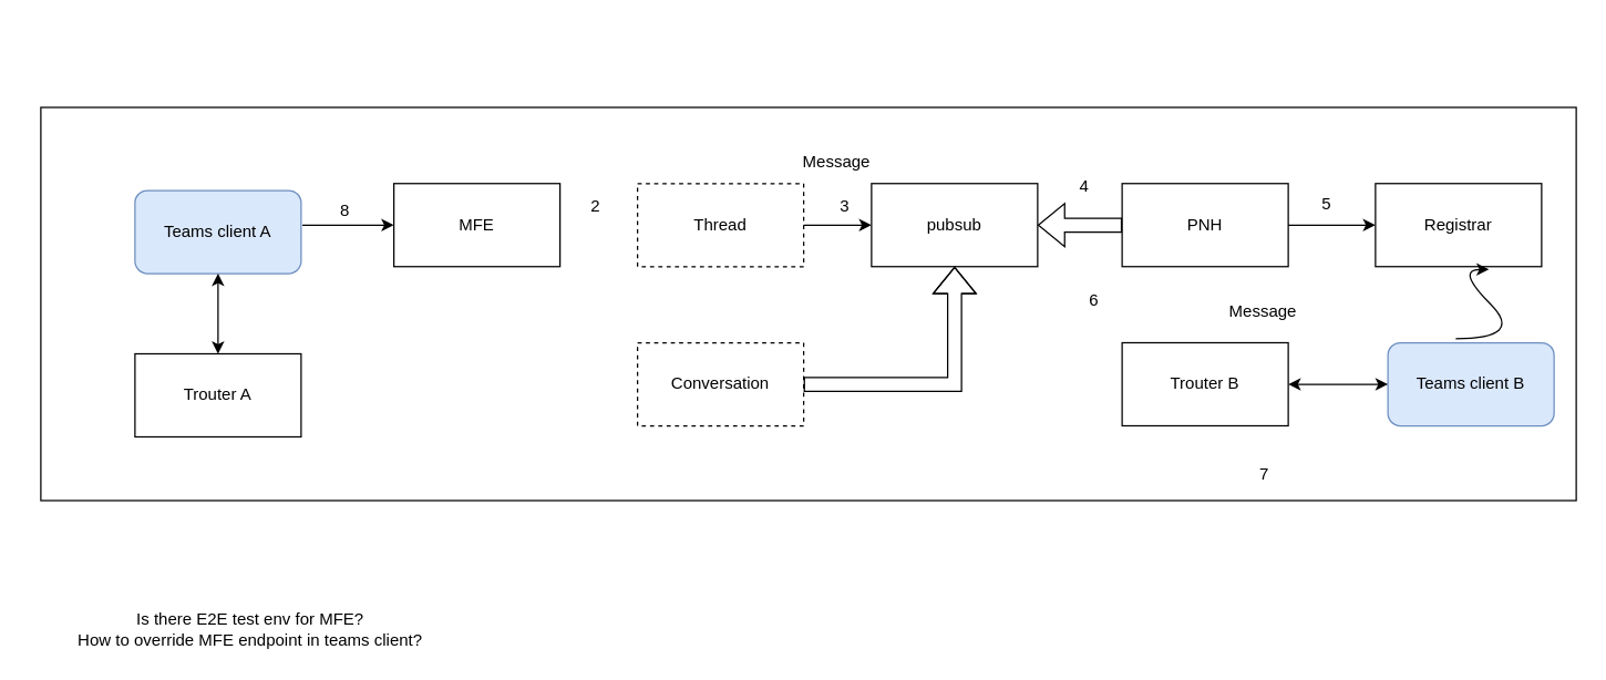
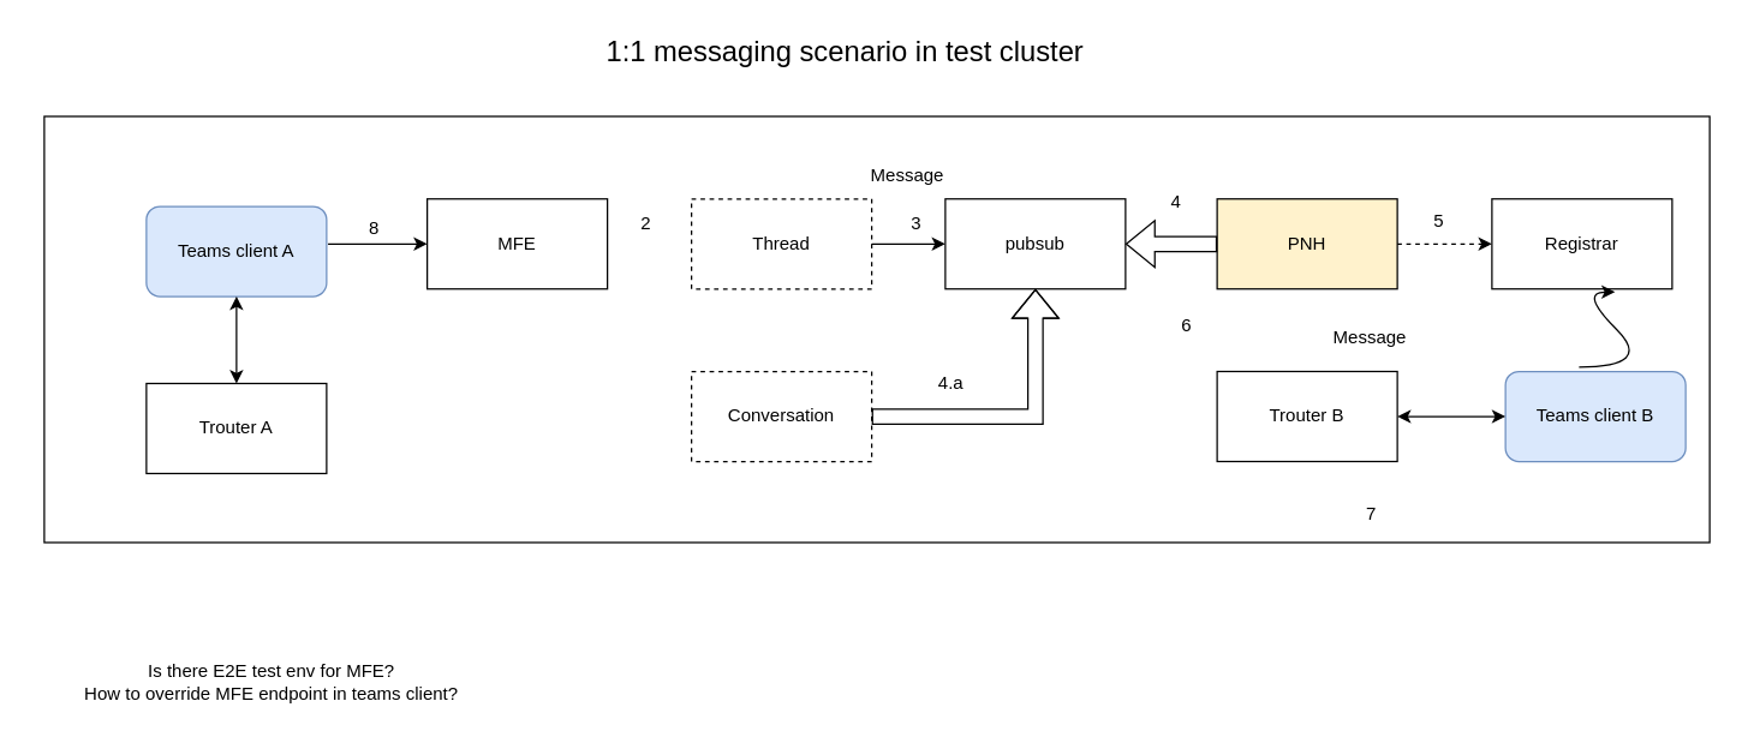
  <mxCell id="0" />
  <mxCell id="1" parent="0" />
  <mxCell id="2" value="" style="rounded=0;whiteSpace=wrap;html=1;" vertex="1" parent="1"><mxGeometry x="29" y="77" width="1109" height="284" as="geometry" /></mxCell>
  <mxCell id="3" value="Teams client A" style="rounded=1;whiteSpace=wrap;html=1;fillColor=#dae8fc;strokeColor=#6c8ebf;" vertex="1" parent="1"><mxGeometry x="97" y="137" width="120" height="60" as="geometry" /></mxCell>
  <mxCell id="4" value="Teams client B" style="rounded=1;whiteSpace=wrap;html=1;fillColor=#dae8fc;strokeColor=#6c8ebf;" vertex="1" parent="1"><mxGeometry x="1002" y="247" width="120" height="60" as="geometry" /></mxCell>
  <mxCell id="5" value="MFE" style="rounded=0;whiteSpace=wrap;html=1;" vertex="1" parent="1"><mxGeometry x="284" y="132" width="120" height="60" as="geometry" /></mxCell>
  <mxCell id="6" value="Thread" style="rounded=0;whiteSpace=wrap;html=1;dashed=1;" vertex="1" parent="1"><mxGeometry x="460" y="132" width="120" height="60" as="geometry" /></mxCell>
  <mxCell id="7" value="Conversation" style="rounded=0;whiteSpace=wrap;html=1;dashed=1;" vertex="1" parent="1"><mxGeometry x="460" y="247" width="120" height="60" as="geometry" /></mxCell>
  <mxCell id="8" value="pubsub" style="rounded=0;whiteSpace=wrap;html=1;" vertex="1" parent="1"><mxGeometry x="629" y="132" width="120" height="60" as="geometry" /></mxCell>
- <mxCell id="9" value="PNH" style="rounded=0;whiteSpace=wrap;html=1;" vertex="1" parent="1"><mxGeometry x="810" y="132" width="120" height="60" as="geometry" /></mxCell>
+ <mxCell id="9" value="PNH" style="rounded=0;whiteSpace=wrap;html=1;fillColor=#fff2cc;" vertex="1" parent="1"><mxGeometry x="810" y="132" width="120" height="60" as="geometry" /></mxCell>
  <mxCell id="10" value="Registrar" style="rounded=0;whiteSpace=wrap;html=1;" vertex="1" parent="1"><mxGeometry x="993" y="132" width="120" height="60" as="geometry" /></mxCell>
  <mxCell id="11" value="Trouter B" style="rounded=0;whiteSpace=wrap;html=1;" vertex="1" parent="1"><mxGeometry x="810" y="247" width="120" height="60" as="geometry" /></mxCell>
  <mxCell id="12" value="" style="endArrow=classic;startArrow=classic;html=1;rounded=0;exitX=1;exitY=0.5;exitDx=0;exitDy=0;entryX=0;entryY=0.5;entryDx=0;entryDy=0;" edge="1" parent="1" source="11" target="4"><mxGeometry width="50" height="50" relative="1" as="geometry"><mxPoint x="916" y="369" as="sourcePoint" /><mxPoint x="966" y="319" as="targetPoint" /></mxGeometry></mxCell>
  <mxCell id="13" value="Trouter A" style="rounded=0;whiteSpace=wrap;html=1;" vertex="1" parent="1"><mxGeometry x="97" y="255" width="120" height="60" as="geometry" /></mxCell>
  <mxCell id="14" value="" style="endArrow=classic;startArrow=classic;html=1;rounded=0;entryX=0.5;entryY=1;entryDx=0;entryDy=0;exitX=0.5;exitY=0;exitDx=0;exitDy=0;" edge="1" parent="1" source="13" target="3"><mxGeometry width="50" height="50" relative="1" as="geometry"><mxPoint x="118" y="259" as="sourcePoint" /><mxPoint x="168" y="209" as="targetPoint" /></mxGeometry></mxCell>
  <mxCell id="15" value="" style="endArrow=classic;html=1;rounded=0;exitX=1.008;exitY=0.417;exitDx=0;exitDy=0;exitPerimeter=0;entryX=0;entryY=0.5;entryDx=0;entryDy=0;" edge="1" parent="1" source="3" target="5"><mxGeometry width="50" height="50" relative="1" as="geometry"><mxPoint x="251" y="81" as="sourcePoint" /><mxPoint x="301" y="31" as="targetPoint" /></mxGeometry></mxCell>
  <mxCell id="16" value="" style="endArrow=classic;html=1;rounded=0;exitX=1;exitY=0.5;exitDx=0;exitDy=0;" edge="1" parent="1" source="6" target="8"><mxGeometry width="50" height="50" relative="1" as="geometry"><mxPoint x="639" y="113" as="sourcePoint" /><mxPoint x="689" y="63" as="targetPoint" /></mxGeometry></mxCell>
- <mxCell id="17" value="" style="endArrow=classic;html=1;rounded=0;exitX=1;exitY=0.5;exitDx=0;exitDy=0;" edge="1" parent="1" source="9" target="10"><mxGeometry width="50" height="50" relative="1" as="geometry"><mxPoint x="975" y="130" as="sourcePoint" /><mxPoint x="1025" y="80" as="targetPoint" /></mxGeometry></mxCell>
+ <mxCell id="17" value="" style="endArrow=classic;html=1;rounded=0;exitX=1;exitY=0.5;exitDx=0;exitDy=0;dashed=1;" edge="1" parent="1" source="9" target="10"><mxGeometry width="50" height="50" relative="1" as="geometry"><mxPoint x="975" y="130" as="sourcePoint" /><mxPoint x="1025" y="80" as="targetPoint" /></mxGeometry></mxCell>
  <mxCell id="18" value="" style="shape=flexArrow;endArrow=classic;html=1;rounded=0;entryX=1;entryY=0.5;entryDx=0;entryDy=0;" edge="1" parent="1" source="9" target="8"><mxGeometry width="50" height="50" relative="1" as="geometry"><mxPoint x="745" y="239" as="sourcePoint" /><mxPoint x="795" y="189" as="targetPoint" /></mxGeometry></mxCell>
  <mxCell id="19" value="" style="shape=flexArrow;endArrow=classic;html=1;rounded=0;exitX=1;exitY=0.5;exitDx=0;exitDy=0;entryX=0.5;entryY=1;entryDx=0;entryDy=0;" edge="1" parent="1" source="7" target="8"><mxGeometry width="50" height="50" relative="1" as="geometry"><mxPoint x="639" y="291" as="sourcePoint" /><mxPoint x="689" y="241" as="targetPoint" /><Array as="points"><mxPoint x="689" y="277" /></Array></mxGeometry></mxCell>
  <mxCell id="20" value="Message" style="text;html=1;align=center;verticalAlign=middle;whiteSpace=wrap;rounded=0;" vertex="1" parent="1"><mxGeometry x="574" y="102" width="60" height="30" as="geometry" /></mxCell>
  <mxCell id="21" value="Message" style="text;html=1;align=center;verticalAlign=middle;whiteSpace=wrap;rounded=0;" vertex="1" parent="1"><mxGeometry x="882" y="210" width="60" height="30" as="geometry" /></mxCell>
  <mxCell id="22" value="Is there E2E test env for MFE?&lt;div&gt;How to override MFE endpoint in teams client?&lt;/div&gt;" style="text;html=1;align=center;verticalAlign=middle;whiteSpace=wrap;rounded=0;" vertex="1" parent="1"><mxGeometry x="20" y="439" width="321" height="30" as="geometry" /></mxCell>
  <mxCell id="23" value="" style="curved=1;endArrow=classic;html=1;rounded=0;" edge="1" parent="1"><mxGeometry width="50" height="50" relative="1" as="geometry"><mxPoint x="1051" y="244" as="sourcePoint" /><mxPoint x="1075" y="194" as="targetPoint" /><Array as="points"><mxPoint x="1101" y="244" /><mxPoint x="1051" y="194" /></Array></mxGeometry></mxCell>
  <mxCell id="24" value="8" style="text;html=1;align=center;verticalAlign=middle;whiteSpace=wrap;rounded=0;" vertex="1" parent="1"><mxGeometry x="219" y="137" width="60" height="30" as="geometry" /></mxCell>
  <mxCell id="25" value="2" style="text;html=1;align=center;verticalAlign=middle;whiteSpace=wrap;rounded=0;" vertex="1" parent="1"><mxGeometry x="400" y="134" width="60" height="30" as="geometry" /></mxCell>
  <mxCell id="26" value="3" style="text;html=1;align=center;verticalAlign=middle;whiteSpace=wrap;rounded=0;" vertex="1" parent="1"><mxGeometry x="580" y="134" width="60" height="30" as="geometry" /></mxCell>
  <mxCell id="27" value="4" style="text;html=1;align=center;verticalAlign=middle;whiteSpace=wrap;rounded=0;" vertex="1" parent="1"><mxGeometry x="753" y="119" width="60" height="30" as="geometry" /></mxCell>
  <mxCell id="28" value="5" style="text;html=1;align=center;verticalAlign=middle;whiteSpace=wrap;rounded=0;" vertex="1" parent="1"><mxGeometry x="928" y="132" width="60" height="30" as="geometry" /></mxCell>
  <mxCell id="29" value="6" style="text;html=1;align=center;verticalAlign=middle;whiteSpace=wrap;rounded=0;" vertex="1" parent="1"><mxGeometry x="760" y="202" width="60" height="30" as="geometry" /></mxCell>
+ <mxCell id="30" value="4.a" style="text;html=1;align=center;verticalAlign=middle;whiteSpace=wrap;rounded=0;" vertex="1" parent="1"><mxGeometry x="603" y="240" width="60" height="30" as="geometry" /></mxCell>
+ <mxCell id="31" value="&lt;font style=&quot;font-size: 19px;&quot;&gt;1:1 messaging scenario in test cluster&lt;/font&gt;" style="text;html=1;align=center;verticalAlign=middle;whiteSpace=wrap;rounded=0;" vertex="1" parent="1"><mxGeometry x="379" y="20" width="367" height="30" as="geometry" /></mxCell>
  <mxCell id="32" value="7" style="text;html=1;align=center;verticalAlign=middle;whiteSpace=wrap;rounded=0;" vertex="1" parent="1"><mxGeometry x="883" y="327" width="60" height="30" as="geometry" /></mxCell>
